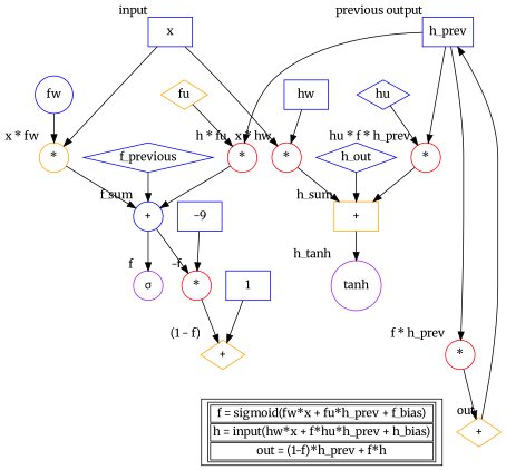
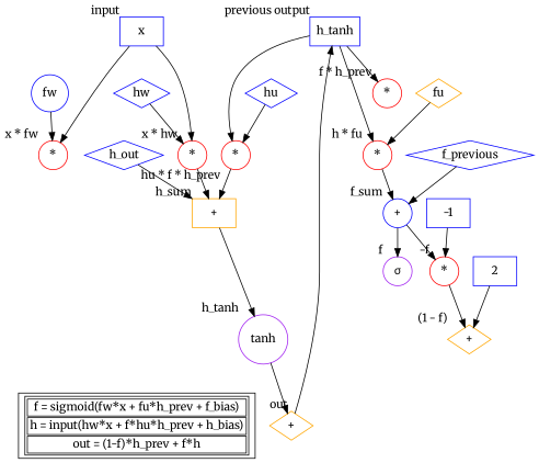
  digraph {
    fontname=Merriweather
    node [color=blue fontname=Merriweather shape=circle]
    edge [fontname=Merriweather]
    n1 [label=x shape=box xlabel=input]
-   n2 [label=h_prev shape=box xlabel="previous output"]
+   n2 [label=h_tanh shape=box xlabel="previous output"]
    n3 [label=<                 <table>                 <tr><td>f = sigmoid(fw*x + fu*h_prev + f_bias)</td></tr>                 <tr><td>h = input(hw*x + f*hu*h_prev + h_bias)</td></tr>                 <tr><td>out = (1-f)*h_prev + f*h</td></tr>                 </table>                 > shape=box color=""]
    n4 [color=orange label="+" shape=diamond xlabel=out]
-   n5 [color=orange label="*" xlabel="x * fw"]
+   n5 [color=red label="*" xlabel="x * fw"]
    n6 [color=red label="*" xlabel="x * hw"]
    n7 [color=red label="*" xlabel="h * fu"]
    n8 [color=red label="*" xlabel="hu * f * h_prev"]
    n9 [color=red label="*" xlabel="f * h_prev"]
    n10 [label="+" xlabel=f_sum]
    n11 [color=orange label="+" shape=box xlabel=h_sum]
    n12 [label=f_previous shape=diamond]
    n13 [color=purple label="&sigma;" xlabel=f]
    n14 [color=red label="*" xlabel="-f"]
    n15 [label=fw]
    n16 [color=orange label=fu shape=diamond]
    n17 [color=orange label="+" shape=diamond xlabel="(1 - f)"]
    n18 [label=h_out shape=diamond]
    n19 [color=purple label=tanh xlabel=h_tanh]
-   n20 [label=hw shape=box]
+   n20 [label=hw shape=diamond]
    n21 [label=hu shape=diamond]
-   n22 [label=-9 shape=box]
-   n23 [label=1 shape=box]
+   n22 [label=-1 shape=box]
+   n23 [label=2 shape=box]
    subgraph sub_1 {
      rank=source
      n1
      n2
    }
    subgraph sub_2 {
      rank=sink
      n3
      n4
    }
    n1 -> n5
    n1 -> n6
    n2 -> n7
    n2 -> n8
    n2 -> n9
    n3 -> n4 [style=invis]
    n4 -> n2
-   n5 -> n10
    n6 -> n11
    n7 -> n10
    n8 -> n11
-   n9 -> n4
+   n19 -> n4
    n10 -> n13
    n10 -> n14
    n11 -> n19
    n12 -> n10
    n14 -> n17
    n15 -> n5
    n16 -> n7
    n18 -> n11
    n20 -> n6
    n21 -> n8
    n22 -> n14
    n23 -> n17
  }
